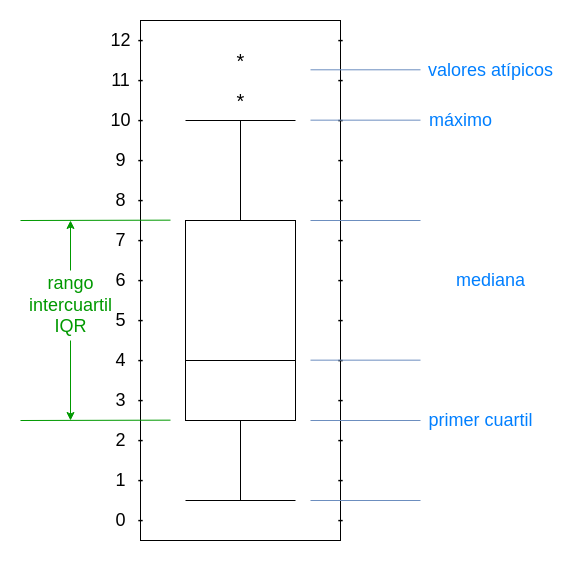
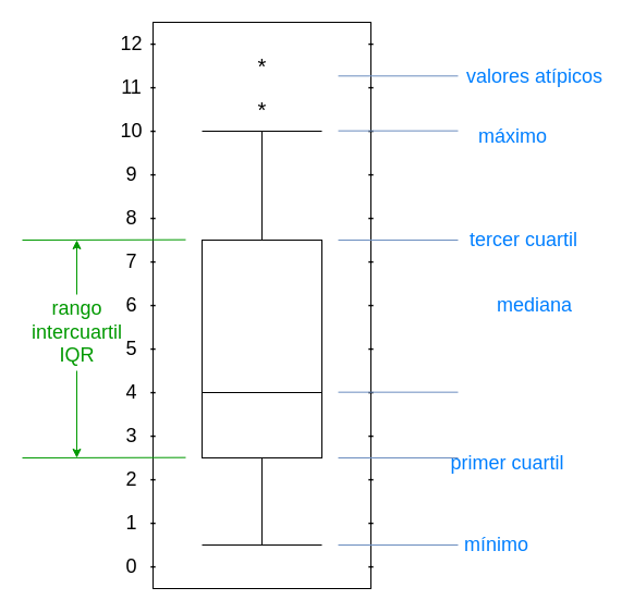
  <mxCell id="0" />
  <mxCell id="1" parent="0" />
  <mxCell id="2" value="&lt;font color=&quot;#007fff&quot; style=&quot;font-size: 18px;&quot;&gt;valores atípicos&lt;/font&gt;" style="text;html=1;resizable=0;autosize=1;align=center;verticalAlign=middle;points=[];fillColor=none;strokeColor=none;rounded=0;" vertex="1" parent="1"><mxGeometry x="420" y="60" width="140" height="20" as="geometry" /></mxCell>
  <mxCell id="3" value="" style="group" vertex="1" connectable="0" parent="1"><mxGeometry x="20" y="20" width="520" height="520" as="geometry" /></mxCell>
  <mxCell id="4" value="" style="rounded=0;whiteSpace=wrap;html=1;" vertex="1" parent="3"><mxGeometry x="120" width="200" height="520" as="geometry" /></mxCell>
  <mxCell id="5" value="" style="rounded=0;whiteSpace=wrap;html=1;" vertex="1" parent="3"><mxGeometry x="165" y="200" width="110" height="200" as="geometry" /></mxCell>
  <mxCell id="6" value="" style="endArrow=none;html=1;rounded=0;entryX=1;entryY=0.7;entryDx=0;entryDy=0;entryPerimeter=0;" edge="1" parent="3" target="5"><mxGeometry width="50" height="50" relative="1" as="geometry"><mxPoint x="165" y="340" as="sourcePoint" /><mxPoint x="215" y="290" as="targetPoint" /></mxGeometry></mxCell>
  <mxCell id="7" value="" style="endArrow=none;html=1;rounded=0;entryX=1;entryY=0.7;entryDx=0;entryDy=0;entryPerimeter=0;" edge="1" parent="3"><mxGeometry width="50" height="50" relative="1" as="geometry"><mxPoint x="165" y="100" as="sourcePoint" /><mxPoint x="275" y="100" as="targetPoint" /></mxGeometry></mxCell>
  <mxCell id="8" value="" style="endArrow=none;html=1;rounded=0;entryX=1;entryY=0.7;entryDx=0;entryDy=0;entryPerimeter=0;" edge="1" parent="3"><mxGeometry width="50" height="50" relative="1" as="geometry"><mxPoint x="165" y="480" as="sourcePoint" /><mxPoint x="275" y="480" as="targetPoint" /></mxGeometry></mxCell>
  <mxCell id="9" value="" style="endArrow=none;html=1;rounded=0;entryX=0.5;entryY=0;entryDx=0;entryDy=0;" edge="1" parent="3" target="5"><mxGeometry width="50" height="50" relative="1" as="geometry"><mxPoint x="220" y="100" as="sourcePoint" /><mxPoint x="285" y="110" as="targetPoint" /></mxGeometry></mxCell>
  <mxCell id="10" value="" style="endArrow=none;html=1;rounded=0;entryX=0.5;entryY=1;entryDx=0;entryDy=0;" edge="1" parent="3" target="5"><mxGeometry width="50" height="50" relative="1" as="geometry"><mxPoint x="220" y="480" as="sourcePoint" /><mxPoint x="295" y="450" as="targetPoint" /></mxGeometry></mxCell>
  <mxCell id="11" value="&lt;font style=&quot;font-size: 20px;&quot;&gt;*&lt;/font&gt;" style="text;html=1;resizable=0;autosize=1;align=center;verticalAlign=middle;points=[];fillColor=none;strokeColor=none;rounded=0;" vertex="1" parent="3"><mxGeometry x="210" y="30" width="20" height="20" as="geometry" /></mxCell>
  <mxCell id="12" value="&lt;font style=&quot;font-size: 20px;&quot;&gt;*&lt;/font&gt;" style="text;html=1;resizable=0;autosize=1;align=center;verticalAlign=middle;points=[];fillColor=none;strokeColor=none;rounded=0;" vertex="1" parent="3"><mxGeometry x="210" y="70" width="20" height="20" as="geometry" /></mxCell>
  <mxCell id="13" value="&lt;font style=&quot;font-size: 18px;&quot;&gt;11&lt;/font&gt;" style="text;html=1;resizable=0;autosize=1;align=center;verticalAlign=middle;points=[];fillColor=none;strokeColor=none;rounded=0;" vertex="1" parent="3"><mxGeometry x="85" y="50" width="30" height="20" as="geometry" /></mxCell>
  <mxCell id="14" value="&lt;font style=&quot;font-size: 18px;&quot;&gt;12&lt;/font&gt;" style="text;html=1;resizable=0;autosize=1;align=center;verticalAlign=middle;points=[];fillColor=none;strokeColor=none;rounded=0;" vertex="1" parent="3"><mxGeometry x="80" y="10" width="40" height="20" as="geometry" /></mxCell>
  <mxCell id="15" value="&lt;font style=&quot;font-size: 18px;&quot;&gt;9&lt;/font&gt;" style="text;html=1;resizable=0;autosize=1;align=center;verticalAlign=middle;points=[];fillColor=none;strokeColor=none;rounded=0;" vertex="1" parent="3"><mxGeometry x="85" y="130" width="30" height="20" as="geometry" /></mxCell>
  <mxCell id="16" value="&lt;font style=&quot;font-size: 18px;&quot;&gt;10&lt;/font&gt;" style="text;html=1;resizable=0;autosize=1;align=center;verticalAlign=middle;points=[];fillColor=none;strokeColor=none;rounded=0;" vertex="1" parent="3"><mxGeometry x="80" y="90" width="40" height="20" as="geometry" /></mxCell>
  <mxCell id="17" value="&lt;font style=&quot;font-size: 18px;&quot;&gt;7&lt;/font&gt;" style="text;html=1;resizable=0;autosize=1;align=center;verticalAlign=middle;points=[];fillColor=none;strokeColor=none;rounded=0;" vertex="1" parent="3"><mxGeometry x="85" y="210" width="30" height="20" as="geometry" /></mxCell>
  <mxCell id="18" value="&lt;font style=&quot;font-size: 18px;&quot;&gt;8&lt;/font&gt;" style="text;html=1;resizable=0;autosize=1;align=center;verticalAlign=middle;points=[];fillColor=none;strokeColor=none;rounded=0;" vertex="1" parent="3"><mxGeometry x="85" y="170" width="30" height="20" as="geometry" /></mxCell>
  <mxCell id="19" value="&lt;font style=&quot;font-size: 18px;&quot;&gt;5&lt;/font&gt;" style="text;html=1;resizable=0;autosize=1;align=center;verticalAlign=middle;points=[];fillColor=none;strokeColor=none;rounded=0;" vertex="1" parent="3"><mxGeometry x="85" y="290" width="30" height="20" as="geometry" /></mxCell>
  <mxCell id="20" value="&lt;font style=&quot;font-size: 18px;&quot;&gt;6&lt;/font&gt;" style="text;html=1;resizable=0;autosize=1;align=center;verticalAlign=middle;points=[];fillColor=none;strokeColor=none;rounded=0;" vertex="1" parent="3"><mxGeometry x="85" y="250" width="30" height="20" as="geometry" /></mxCell>
  <mxCell id="21" value="&lt;font style=&quot;font-size: 18px;&quot;&gt;3&lt;/font&gt;" style="text;html=1;resizable=0;autosize=1;align=center;verticalAlign=middle;points=[];fillColor=none;strokeColor=none;rounded=0;" vertex="1" parent="3"><mxGeometry x="85" y="370" width="30" height="20" as="geometry" /></mxCell>
  <mxCell id="22" value="&lt;font style=&quot;font-size: 18px;&quot;&gt;4&lt;/font&gt;" style="text;html=1;resizable=0;autosize=1;align=center;verticalAlign=middle;points=[];fillColor=none;strokeColor=none;rounded=0;" vertex="1" parent="3"><mxGeometry x="85" y="330" width="30" height="20" as="geometry" /></mxCell>
  <mxCell id="23" value="&lt;font style=&quot;font-size: 18px;&quot;&gt;2&lt;/font&gt;" style="text;html=1;resizable=0;autosize=1;align=center;verticalAlign=middle;points=[];fillColor=none;strokeColor=none;rounded=0;" vertex="1" parent="3"><mxGeometry x="85" y="410" width="30" height="20" as="geometry" /></mxCell>
  <mxCell id="24" value="&lt;font style=&quot;font-size: 18px;&quot;&gt;1&lt;/font&gt;" style="text;html=1;resizable=0;autosize=1;align=center;verticalAlign=middle;points=[];fillColor=none;strokeColor=none;rounded=0;" vertex="1" parent="3"><mxGeometry x="85" y="450" width="30" height="20" as="geometry" /></mxCell>
  <mxCell id="25" value="&lt;font style=&quot;font-size: 18px;&quot;&gt;0&lt;/font&gt;" style="text;html=1;resizable=0;autosize=1;align=center;verticalAlign=middle;points=[];fillColor=none;strokeColor=none;rounded=0;" vertex="1" parent="3"><mxGeometry x="85" y="490" width="30" height="20" as="geometry" /></mxCell>
  <mxCell id="26" value="&lt;font style=&quot;font-size: 18px;&quot;&gt;-&lt;/font&gt;" style="text;html=1;resizable=0;autosize=1;align=center;verticalAlign=middle;points=[];fillColor=none;strokeColor=none;rounded=0;" vertex="1" parent="3"><mxGeometry x="110" y="50" width="20" height="20" as="geometry" /></mxCell>
  <mxCell id="27" value="&lt;font style=&quot;font-size: 18px;&quot;&gt;-&lt;/font&gt;" style="text;html=1;resizable=0;autosize=1;align=center;verticalAlign=middle;points=[];fillColor=none;strokeColor=none;rounded=0;" vertex="1" parent="3"><mxGeometry x="110" y="10" width="20" height="20" as="geometry" /></mxCell>
  <mxCell id="28" value="&lt;font style=&quot;font-size: 18px;&quot;&gt;-&lt;/font&gt;" style="text;html=1;resizable=0;autosize=1;align=center;verticalAlign=middle;points=[];fillColor=none;strokeColor=none;rounded=0;" vertex="1" parent="3"><mxGeometry x="110" y="90" width="20" height="20" as="geometry" /></mxCell>
  <mxCell id="29" value="&lt;font style=&quot;font-size: 18px;&quot;&gt;-&lt;/font&gt;" style="text;html=1;resizable=0;autosize=1;align=center;verticalAlign=middle;points=[];fillColor=none;strokeColor=none;rounded=0;" vertex="1" parent="3"><mxGeometry x="110" y="130" width="20" height="20" as="geometry" /></mxCell>
  <mxCell id="30" value="&lt;font style=&quot;font-size: 18px;&quot;&gt;-&lt;/font&gt;" style="text;html=1;resizable=0;autosize=1;align=center;verticalAlign=middle;points=[];fillColor=none;strokeColor=none;rounded=0;" vertex="1" parent="3"><mxGeometry x="110" y="210" width="20" height="20" as="geometry" /></mxCell>
  <mxCell id="31" value="&lt;font style=&quot;font-size: 18px;&quot;&gt;-&lt;/font&gt;" style="text;html=1;resizable=0;autosize=1;align=center;verticalAlign=middle;points=[];fillColor=none;strokeColor=none;rounded=0;" vertex="1" parent="3"><mxGeometry x="110" y="170" width="20" height="20" as="geometry" /></mxCell>
  <mxCell id="32" value="&lt;font style=&quot;font-size: 18px;&quot;&gt;-&lt;/font&gt;" style="text;html=1;resizable=0;autosize=1;align=center;verticalAlign=middle;points=[];fillColor=none;strokeColor=none;rounded=0;" vertex="1" parent="3"><mxGeometry x="110" y="290" width="20" height="20" as="geometry" /></mxCell>
  <mxCell id="33" value="&lt;font style=&quot;font-size: 18px;&quot;&gt;-&lt;/font&gt;" style="text;html=1;resizable=0;autosize=1;align=center;verticalAlign=middle;points=[];fillColor=none;strokeColor=none;rounded=0;" vertex="1" parent="3"><mxGeometry x="110" y="250" width="20" height="20" as="geometry" /></mxCell>
  <mxCell id="34" value="&lt;font style=&quot;font-size: 18px;&quot;&gt;-&lt;/font&gt;" style="text;html=1;resizable=0;autosize=1;align=center;verticalAlign=middle;points=[];fillColor=none;strokeColor=none;rounded=0;" vertex="1" parent="3"><mxGeometry x="110" y="370" width="20" height="20" as="geometry" /></mxCell>
  <mxCell id="35" value="&lt;font style=&quot;font-size: 18px;&quot;&gt;-&lt;/font&gt;" style="text;html=1;resizable=0;autosize=1;align=center;verticalAlign=middle;points=[];fillColor=none;strokeColor=none;rounded=0;" vertex="1" parent="3"><mxGeometry x="110" y="330" width="20" height="20" as="geometry" /></mxCell>
  <mxCell id="36" value="&lt;font style=&quot;font-size: 18px;&quot;&gt;-&lt;/font&gt;" style="text;html=1;resizable=0;autosize=1;align=center;verticalAlign=middle;points=[];fillColor=none;strokeColor=none;rounded=0;" vertex="1" parent="3"><mxGeometry x="110" y="450" width="20" height="20" as="geometry" /></mxCell>
  <mxCell id="37" value="&lt;font style=&quot;font-size: 18px;&quot;&gt;-&lt;/font&gt;" style="text;html=1;resizable=0;autosize=1;align=center;verticalAlign=middle;points=[];fillColor=none;strokeColor=none;rounded=0;" vertex="1" parent="3"><mxGeometry x="110" y="410" width="20" height="20" as="geometry" /></mxCell>
  <mxCell id="38" value="&lt;font style=&quot;font-size: 18px;&quot;&gt;-&lt;/font&gt;" style="text;html=1;resizable=0;autosize=1;align=center;verticalAlign=middle;points=[];fillColor=none;strokeColor=none;rounded=0;" vertex="1" parent="3"><mxGeometry x="310" y="490" width="20" height="20" as="geometry" /></mxCell>
  <mxCell id="39" value="&lt;font style=&quot;font-size: 18px;&quot;&gt;-&lt;/font&gt;" style="text;html=1;resizable=0;autosize=1;align=center;verticalAlign=middle;points=[];fillColor=none;strokeColor=none;rounded=0;" vertex="1" parent="3"><mxGeometry x="110" y="490" width="20" height="20" as="geometry" /></mxCell>
  <mxCell id="40" value="&lt;font style=&quot;font-size: 18px;&quot;&gt;-&lt;/font&gt;" style="text;html=1;resizable=0;autosize=1;align=center;verticalAlign=middle;points=[];fillColor=none;strokeColor=none;rounded=0;" vertex="1" parent="3"><mxGeometry x="310" y="450" width="20" height="20" as="geometry" /></mxCell>
  <mxCell id="41" value="&lt;font style=&quot;font-size: 18px;&quot;&gt;-&lt;/font&gt;" style="text;html=1;resizable=0;autosize=1;align=center;verticalAlign=middle;points=[];fillColor=none;strokeColor=none;rounded=0;" vertex="1" parent="3"><mxGeometry x="310" y="370" width="20" height="20" as="geometry" /></mxCell>
  <mxCell id="42" value="&lt;font style=&quot;font-size: 18px;&quot;&gt;-&lt;/font&gt;" style="text;html=1;resizable=0;autosize=1;align=center;verticalAlign=middle;points=[];fillColor=none;strokeColor=none;rounded=0;" vertex="1" parent="3"><mxGeometry x="310" y="410" width="20" height="20" as="geometry" /></mxCell>
  <mxCell id="43" value="&lt;font style=&quot;font-size: 18px;&quot;&gt;-&lt;/font&gt;" style="text;html=1;resizable=0;autosize=1;align=center;verticalAlign=middle;points=[];fillColor=none;strokeColor=none;rounded=0;" vertex="1" parent="3"><mxGeometry x="310" y="290" width="20" height="20" as="geometry" /></mxCell>
  <mxCell id="44" value="&lt;font style=&quot;font-size: 18px;&quot;&gt;-&lt;/font&gt;" style="text;html=1;resizable=0;autosize=1;align=center;verticalAlign=middle;points=[];fillColor=none;strokeColor=none;rounded=0;" vertex="1" parent="3"><mxGeometry x="310" y="330" width="20" height="20" as="geometry" /></mxCell>
  <mxCell id="45" value="&lt;font style=&quot;font-size: 18px;&quot;&gt;-&lt;/font&gt;" style="text;html=1;resizable=0;autosize=1;align=center;verticalAlign=middle;points=[];fillColor=none;strokeColor=none;rounded=0;" vertex="1" parent="3"><mxGeometry x="310" y="250" width="20" height="20" as="geometry" /></mxCell>
  <mxCell id="46" value="&lt;font style=&quot;font-size: 18px;&quot;&gt;-&lt;/font&gt;" style="text;html=1;resizable=0;autosize=1;align=center;verticalAlign=middle;points=[];fillColor=none;strokeColor=none;rounded=0;" vertex="1" parent="3"><mxGeometry x="310" y="170" width="20" height="20" as="geometry" /></mxCell>
  <mxCell id="47" value="&lt;font style=&quot;font-size: 18px;&quot;&gt;-&lt;/font&gt;" style="text;html=1;resizable=0;autosize=1;align=center;verticalAlign=middle;points=[];fillColor=none;strokeColor=none;rounded=0;" vertex="1" parent="3"><mxGeometry x="310" y="210" width="20" height="20" as="geometry" /></mxCell>
  <mxCell id="48" value="&lt;font style=&quot;font-size: 18px;&quot;&gt;-&lt;/font&gt;" style="text;html=1;resizable=0;autosize=1;align=center;verticalAlign=middle;points=[];fillColor=none;strokeColor=none;rounded=0;" vertex="1" parent="3"><mxGeometry x="310" y="90" width="20" height="20" as="geometry" /></mxCell>
  <mxCell id="49" value="&lt;font style=&quot;font-size: 18px;&quot;&gt;-&lt;/font&gt;" style="text;html=1;resizable=0;autosize=1;align=center;verticalAlign=middle;points=[];fillColor=none;strokeColor=none;rounded=0;" vertex="1" parent="3"><mxGeometry x="310" y="130" width="20" height="20" as="geometry" /></mxCell>
  <mxCell id="50" value="&lt;font style=&quot;font-size: 18px;&quot;&gt;-&lt;/font&gt;" style="text;html=1;resizable=0;autosize=1;align=center;verticalAlign=middle;points=[];fillColor=none;strokeColor=none;rounded=0;" vertex="1" parent="3"><mxGeometry x="310" y="50" width="20" height="20" as="geometry" /></mxCell>
  <mxCell id="51" value="&lt;font style=&quot;font-size: 18px;&quot;&gt;-&lt;/font&gt;" style="text;html=1;resizable=0;autosize=1;align=center;verticalAlign=middle;points=[];fillColor=none;strokeColor=none;rounded=0;" vertex="1" parent="3"><mxGeometry x="310" y="10" width="20" height="20" as="geometry" /></mxCell>
  <mxCell id="52" value="" style="endArrow=none;html=1;rounded=0;entryX=1;entryY=0.7;entryDx=0;entryDy=0;entryPerimeter=0;fillColor=#dae8fc;strokeColor=#6c8ebf;" edge="1" parent="3"><mxGeometry width="50" height="50" relative="1" as="geometry"><mxPoint x="290.0" y="49.31" as="sourcePoint" /><mxPoint x="400.0" y="49.31" as="targetPoint" /></mxGeometry></mxCell>
  <mxCell id="53" value="" style="endArrow=none;html=1;rounded=0;entryX=1;entryY=0.7;entryDx=0;entryDy=0;entryPerimeter=0;fillColor=#dae8fc;strokeColor=#6c8ebf;" edge="1" parent="3"><mxGeometry width="50" height="50" relative="1" as="geometry"><mxPoint x="290.0" y="480" as="sourcePoint" /><mxPoint x="400" y="480" as="targetPoint" /></mxGeometry></mxCell>
  <mxCell id="54" value="" style="endArrow=none;html=1;rounded=0;entryX=1;entryY=0.7;entryDx=0;entryDy=0;entryPerimeter=0;fillColor=#d5e8d4;strokeColor=#009900;" edge="1" parent="3"><mxGeometry width="50" height="50" relative="1" as="geometry"><mxPoint y="400" as="sourcePoint" /><mxPoint x="150" y="399.66" as="targetPoint" /></mxGeometry></mxCell>
  <mxCell id="55" value="" style="endArrow=none;html=1;rounded=0;entryX=1;entryY=0.7;entryDx=0;entryDy=0;entryPerimeter=0;fillColor=#d5e8d4;strokeColor=#009900;" edge="1" parent="3"><mxGeometry width="50" height="50" relative="1" as="geometry"><mxPoint y="200" as="sourcePoint" /><mxPoint x="150" y="199.66" as="targetPoint" /></mxGeometry></mxCell>
  <mxCell id="56" value="" style="endArrow=none;html=1;rounded=0;entryX=1;entryY=0.7;entryDx=0;entryDy=0;entryPerimeter=0;fillColor=#dae8fc;strokeColor=#6c8ebf;" edge="1" parent="3"><mxGeometry width="50" height="50" relative="1" as="geometry"><mxPoint x="290.0" y="99.66" as="sourcePoint" /><mxPoint x="400" y="99.66" as="targetPoint" /></mxGeometry></mxCell>
  <mxCell id="57" value="" style="endArrow=none;html=1;rounded=0;entryX=1;entryY=0.7;entryDx=0;entryDy=0;entryPerimeter=0;fillColor=#dae8fc;strokeColor=#6c8ebf;" edge="1" parent="3"><mxGeometry width="50" height="50" relative="1" as="geometry"><mxPoint x="290.0" y="200.0" as="sourcePoint" /><mxPoint x="400" y="200.0" as="targetPoint" /></mxGeometry></mxCell>
  <mxCell id="58" value="" style="endArrow=none;html=1;rounded=0;entryX=1;entryY=0.7;entryDx=0;entryDy=0;entryPerimeter=0;fillColor=#dae8fc;strokeColor=#6c8ebf;" edge="1" parent="3"><mxGeometry width="50" height="50" relative="1" as="geometry"><mxPoint x="290.0" y="339.66" as="sourcePoint" /><mxPoint x="400" y="339.66" as="targetPoint" /></mxGeometry></mxCell>
  <mxCell id="59" value="" style="endArrow=none;html=1;rounded=0;entryX=1;entryY=0.7;entryDx=0;entryDy=0;entryPerimeter=0;fillColor=#dae8fc;strokeColor=#6c8ebf;" edge="1" parent="3"><mxGeometry width="50" height="50" relative="1" as="geometry"><mxPoint x="290.0" y="400.0" as="sourcePoint" /><mxPoint x="400" y="400.0" as="targetPoint" /></mxGeometry></mxCell>
- <mxCell id="60" value="&lt;font color=&quot;#007fff&quot; style=&quot;font-size: 18px;&quot;&gt;máximo&lt;/font&gt;" style="text;html=1;resizable=0;autosize=1;align=center;verticalAlign=middle;points=[];fillColor=none;strokeColor=none;rounded=0;" vertex="1" parent="3"><mxGeometry x="400" y="90" width="80" height="20" as="geometry" /></mxCell>
- <mxCell id="61" value="&lt;font color=&quot;#007fff&quot; style=&quot;font-size: 18px;&quot;&gt;primer cuartil&lt;/font&gt;" style="text;html=1;resizable=0;autosize=1;align=center;verticalAlign=middle;points=[];fillColor=none;strokeColor=none;rounded=0;" vertex="1" parent="3"><mxGeometry x="400" y="390" width="120" height="20" as="geometry" /></mxCell>
+ <mxCell id="60" value="&lt;font color=&quot;#007fff&quot; style=&quot;font-size: 18px;&quot;&gt;máximo&lt;/font&gt;" style="text;html=1;resizable=0;autosize=1;align=center;verticalAlign=middle;points=[];fillColor=none;strokeColor=none;rounded=0;" vertex="1" parent="3"><mxGeometry x="410" y="95" width="80" height="20" as="geometry" /></mxCell>
+ <mxCell id="61" value="&lt;font color=&quot;#007fff&quot; style=&quot;font-size: 18px;&quot;&gt;primer cuartil&lt;/font&gt;" style="text;html=1;resizable=0;autosize=1;align=center;verticalAlign=middle;points=[];fillColor=none;strokeColor=none;rounded=0;" vertex="1" parent="3"><mxGeometry x="385" y="395" width="120" height="20" as="geometry" /></mxCell>
  <mxCell id="62" value="&lt;font color=&quot;#007fff&quot; style=&quot;font-size: 18px;&quot;&gt;mediana&lt;/font&gt;" style="text;html=1;resizable=0;autosize=1;align=center;verticalAlign=middle;points=[];fillColor=none;strokeColor=none;rounded=0;" vertex="1" parent="3"><mxGeometry x="430" y="250" width="80" height="20" as="geometry" /></mxCell>
+ <mxCell id="63" value="&lt;font color=&quot;#007fff&quot; style=&quot;font-size: 18px;&quot;&gt;mínimo&lt;/font&gt;" style="text;html=1;resizable=0;autosize=1;align=center;verticalAlign=middle;points=[];fillColor=none;strokeColor=none;rounded=0;" vertex="1" parent="3"><mxGeometry x="400" y="470" width="70" height="20" as="geometry" /></mxCell>
+ <mxCell id="64" value="&lt;font color=&quot;#007fff&quot; style=&quot;font-size: 18px;&quot;&gt;tercer cuartil&lt;/font&gt;" style="text;html=1;resizable=0;autosize=1;align=center;verticalAlign=middle;points=[];fillColor=none;strokeColor=none;rounded=0;" vertex="1" parent="3"><mxGeometry x="405" y="190" width="110" height="20" as="geometry" /></mxCell>
  <mxCell id="65" value="&lt;font color=&quot;#009900&quot; style=&quot;font-size: 18px;&quot;&gt;rango&lt;br&gt;intercuartil&lt;br&gt;IQR&lt;br&gt;&lt;/font&gt;" style="text;html=1;resizable=0;autosize=1;align=center;verticalAlign=middle;points=[];fillColor=none;strokeColor=none;rounded=0;" vertex="1" parent="3"><mxGeometry y="260" width="100" height="50" as="geometry" /></mxCell>
  <mxCell id="66" value="" style="endArrow=classic;html=1;rounded=0;fontSize=18;fontColor=#009900;fillColor=#d5e8d4;strokeColor=#009900;" edge="1" parent="3"><mxGeometry width="50" height="50" relative="1" as="geometry"><mxPoint x="50" y="320" as="sourcePoint" /><mxPoint x="50" y="400" as="targetPoint" /></mxGeometry></mxCell>
  <mxCell id="67" value="" style="endArrow=classic;html=1;rounded=0;fontSize=18;fontColor=#009900;fillColor=#d5e8d4;strokeColor=#009900;" edge="1" parent="3"><mxGeometry width="50" height="50" relative="1" as="geometry"><mxPoint x="50" y="250" as="sourcePoint" /><mxPoint x="50" y="200" as="targetPoint" /></mxGeometry></mxCell>
